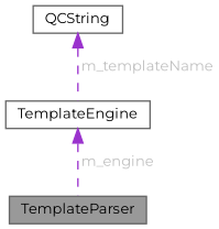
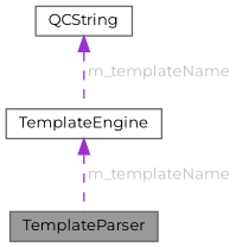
  digraph {
    fontname=Montserrat
    node [color=gray40 fillcolor=white fontname=Montserrat fontsize=10 shape=box style=filled]
    edge [color=darkorchid3 dir=back fontcolor=grey fontname=Montserrat fontsize=10 labelfontname=Helvetica labelfontsize=10 style=dashed]
    n1 [fillcolor=grey60 fontcolor=black height=0.2 label=TemplateParser width=0.4]
    n2 [height=0.2 label=TemplateEngine width=0.4]
    n3 [height=0.2 label=QCString width=0.4]
-   n2 -> n1 [label=" m_engine"]
+   n2 -> n1 [label=" m_templateName"]
    n3 -> n2 [label=" m_templateName"]
  }
